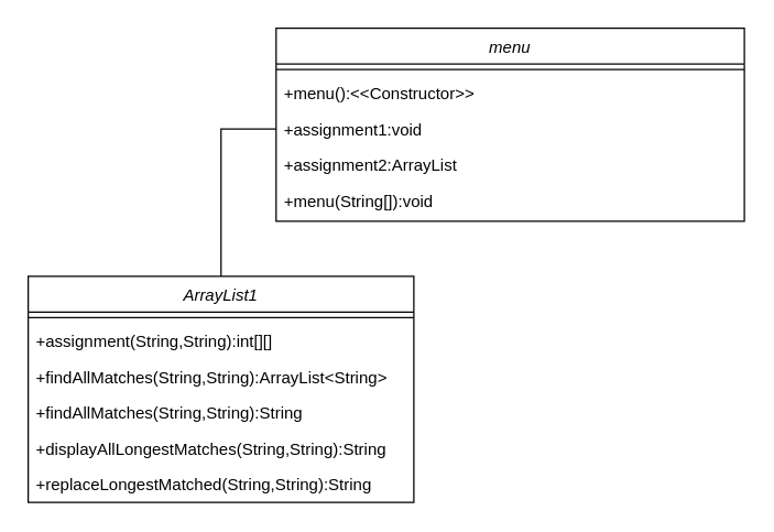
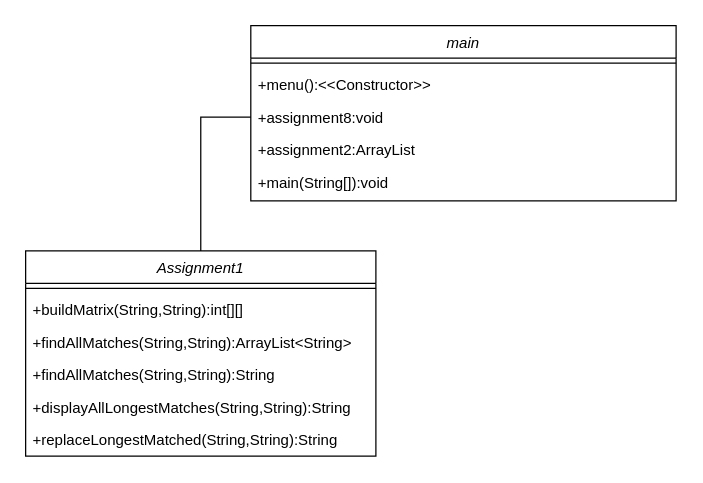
  <mxCell id="0" />
  <mxCell id="1" parent="0" />
- <mxCell id="2" value="ArrayList1" style="swimlane;fontStyle=2;align=center;verticalAlign=top;childLayout=stackLayout;horizontal=1;startSize=26;horizontalStack=0;resizeParent=1;resizeLast=0;collapsible=1;marginBottom=0;rounded=0;shadow=0;strokeWidth=1;" parent="1" vertex="1"><mxGeometry x="20" y="200" width="280" height="164" as="geometry"><mxRectangle x="230" y="140" width="160" height="26" as="alternateBounds" /></mxGeometry></mxCell>
+ <mxCell id="2" value="Assignment1" style="swimlane;fontStyle=2;align=center;verticalAlign=top;childLayout=stackLayout;horizontal=1;startSize=26;horizontalStack=0;resizeParent=1;resizeLast=0;collapsible=1;marginBottom=0;rounded=0;shadow=0;strokeWidth=1;" parent="1" vertex="1"><mxGeometry x="20" y="200" width="280" height="164" as="geometry"><mxRectangle x="230" y="140" width="160" height="26" as="alternateBounds" /></mxGeometry></mxCell>
  <mxCell id="3" value="" style="line;html=1;strokeWidth=1;align=left;verticalAlign=middle;spacingTop=-1;spacingLeft=3;spacingRight=3;rotatable=0;labelPosition=right;points=[];portConstraint=eastwest;" parent="2" vertex="1"><mxGeometry y="26" width="280" height="8" as="geometry" /></mxCell>
- <mxCell id="4" value="+assignment(String,String):int[][]" style="text;align=left;verticalAlign=top;spacingLeft=4;spacingRight=4;overflow=hidden;rotatable=0;points=[[0,0.5],[1,0.5]];portConstraint=eastwest;" parent="2" vertex="1"><mxGeometry y="34" width="280" height="26" as="geometry" /></mxCell>
+ <mxCell id="4" value="+buildMatrix(String,String):int[][]" style="text;align=left;verticalAlign=top;spacingLeft=4;spacingRight=4;overflow=hidden;rotatable=0;points=[[0,0.5],[1,0.5]];portConstraint=eastwest;" parent="2" vertex="1"><mxGeometry y="34" width="280" height="26" as="geometry" /></mxCell>
  <mxCell id="5" value="+findAllMatches(String,String):ArrayList&lt;String&gt;" style="text;align=left;verticalAlign=top;spacingLeft=4;spacingRight=4;overflow=hidden;rotatable=0;points=[[0,0.5],[1,0.5]];portConstraint=eastwest;" vertex="1" parent="2"><mxGeometry y="60" width="280" height="26" as="geometry" /></mxCell>
  <mxCell id="6" value="+findAllMatches(String,String):String" style="text;align=left;verticalAlign=top;spacingLeft=4;spacingRight=4;overflow=hidden;rotatable=0;points=[[0,0.5],[1,0.5]];portConstraint=eastwest;" vertex="1" parent="2"><mxGeometry y="86" width="280" height="26" as="geometry" /></mxCell>
  <mxCell id="7" value="+displayAllLongestMatches(String,String):String" style="text;align=left;verticalAlign=top;spacingLeft=4;spacingRight=4;overflow=hidden;rotatable=0;points=[[0,0.5],[1,0.5]];portConstraint=eastwest;" vertex="1" parent="2"><mxGeometry y="112" width="280" height="26" as="geometry" /></mxCell>
  <mxCell id="8" value="+replaceLongestMatched(String,String):String" style="text;align=left;verticalAlign=top;spacingLeft=4;spacingRight=4;overflow=hidden;rotatable=0;points=[[0,0.5],[1,0.5]];portConstraint=eastwest;" vertex="1" parent="2"><mxGeometry y="138" width="280" height="26" as="geometry" /></mxCell>
- <mxCell id="9" value="menu" style="swimlane;fontStyle=2;align=center;verticalAlign=top;childLayout=stackLayout;horizontal=1;startSize=26;horizontalStack=0;resizeParent=1;resizeLast=0;collapsible=1;marginBottom=0;rounded=0;shadow=0;strokeWidth=1;" vertex="1" parent="1"><mxGeometry x="200" y="20" width="340" height="140" as="geometry"><mxRectangle x="230" y="140" width="160" height="26" as="alternateBounds" /></mxGeometry></mxCell>
+ <mxCell id="9" value="main" style="swimlane;fontStyle=2;align=center;verticalAlign=top;childLayout=stackLayout;horizontal=1;startSize=26;horizontalStack=0;resizeParent=1;resizeLast=0;collapsible=1;marginBottom=0;rounded=0;shadow=0;strokeWidth=1;" vertex="1" parent="1"><mxGeometry x="200" y="20" width="340" height="140" as="geometry"><mxRectangle x="230" y="140" width="160" height="26" as="alternateBounds" /></mxGeometry></mxCell>
  <mxCell id="10" value="" style="line;html=1;strokeWidth=1;align=left;verticalAlign=middle;spacingTop=-1;spacingLeft=3;spacingRight=3;rotatable=0;labelPosition=right;points=[];portConstraint=eastwest;" vertex="1" parent="9"><mxGeometry y="26" width="340" height="8" as="geometry" /></mxCell>
  <mxCell id="11" value="+menu():&lt;&lt;Constructor&gt;&gt;" style="text;align=left;verticalAlign=top;spacingLeft=4;spacingRight=4;overflow=hidden;rotatable=0;points=[[0,0.5],[1,0.5]];portConstraint=eastwest;" vertex="1" parent="9"><mxGeometry y="34" width="340" height="26" as="geometry" /></mxCell>
- <mxCell id="12" value="+assignment1:void" style="text;align=left;verticalAlign=top;spacingLeft=4;spacingRight=4;overflow=hidden;rotatable=0;points=[[0,0.5],[1,0.5]];portConstraint=eastwest;" vertex="1" parent="9"><mxGeometry y="60" width="340" height="26" as="geometry" /></mxCell>
+ <mxCell id="12" value="+assignment8:void" style="text;align=left;verticalAlign=top;spacingLeft=4;spacingRight=4;overflow=hidden;rotatable=0;points=[[0,0.5],[1,0.5]];portConstraint=eastwest;" vertex="1" parent="9"><mxGeometry y="60" width="340" height="26" as="geometry" /></mxCell>
  <mxCell id="13" value="+assignment2:ArrayList" style="text;align=left;verticalAlign=top;spacingLeft=4;spacingRight=4;overflow=hidden;rotatable=0;points=[[0,0.5],[1,0.5]];portConstraint=eastwest;" vertex="1" parent="9"><mxGeometry y="86" width="340" height="26" as="geometry" /></mxCell>
- <mxCell id="14" value="+menu(String[]):void" style="text;align=left;verticalAlign=top;spacingLeft=4;spacingRight=4;overflow=hidden;rotatable=0;points=[[0,0.5],[1,0.5]];portConstraint=eastwest;" vertex="1" parent="9"><mxGeometry y="112" width="340" height="26" as="geometry" /></mxCell>
+ <mxCell id="14" value="+main(String[]):void" style="text;align=left;verticalAlign=top;spacingLeft=4;spacingRight=4;overflow=hidden;rotatable=0;points=[[0,0.5],[1,0.5]];portConstraint=eastwest;" vertex="1" parent="9"><mxGeometry y="112" width="340" height="26" as="geometry" /></mxCell>
  <mxCell id="15" style="edgeStyle=orthogonalEdgeStyle;rounded=0;orthogonalLoop=1;jettySize=auto;html=1;entryX=0.5;entryY=0;entryDx=0;entryDy=0;endArrow=none;" edge="1" parent="1" source="12" target="2"><mxGeometry relative="1" as="geometry" /></mxCell>
